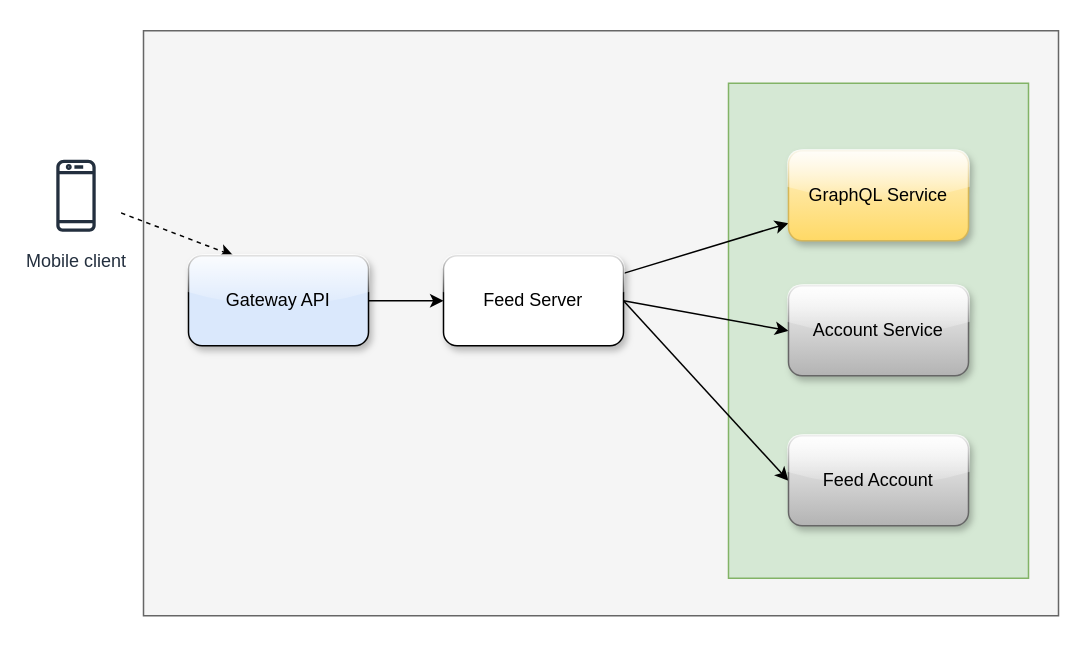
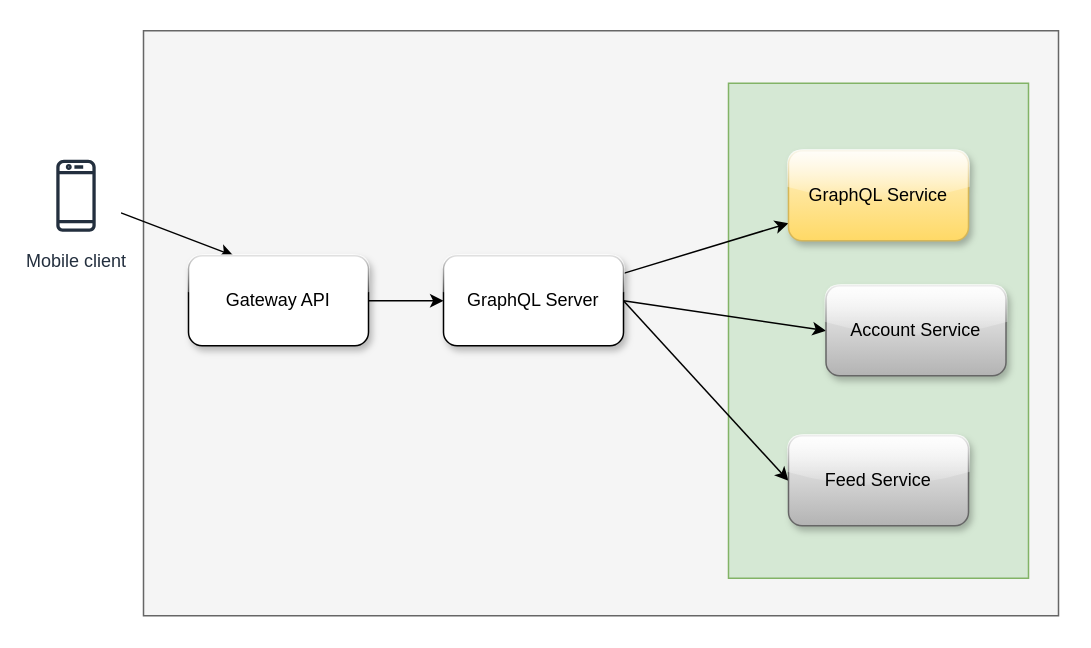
  <mxCell id="0" />
  <mxCell id="1" parent="0" />
  <mxCell id="2" value="" style="rounded=0;whiteSpace=wrap;html=1;fillColor=#f5f5f5;strokeColor=#666666;gradientColor=none;" vertex="1" parent="1"><mxGeometry x="95" y="20" width="610" height="390" as="geometry" /></mxCell>
  <mxCell id="3" value="" style="rounded=0;whiteSpace=wrap;html=1;fillColor=#d5e8d4;strokeColor=#82b366;" vertex="1" parent="1"><mxGeometry x="485" y="55" width="200" height="330" as="geometry" /></mxCell>
- <mxCell id="4" style="rounded=0;orthogonalLoop=1;jettySize=auto;html=1;entryX=0.25;entryY=0;entryDx=0;entryDy=0;dashed=1;" parent="1" source="5" target="11" edge="1"><mxGeometry relative="1" as="geometry" /></mxCell>
+ <mxCell id="4" style="rounded=0;orthogonalLoop=1;jettySize=auto;html=1;entryX=0.25;entryY=0;entryDx=0;entryDy=0;" parent="1" source="5" target="11" edge="1"><mxGeometry relative="1" as="geometry" /></mxCell>
  <mxCell id="5" value="Mobile client" style="sketch=0;outlineConnect=0;fontColor=#232F3E;gradientColor=none;strokeColor=#232F3E;fillColor=#ffffff;dashed=0;verticalLabelPosition=bottom;verticalAlign=top;align=center;html=1;fontSize=12;fontStyle=0;aspect=fixed;shape=mxgraph.aws4.resourceIcon;resIcon=mxgraph.aws4.mobile_client;" parent="1" vertex="1"><mxGeometry x="20" y="100" width="60" height="60" as="geometry" /></mxCell>
  <mxCell id="6" style="rounded=0;orthogonalLoop=1;jettySize=auto;html=1;" parent="1" source="9" target="12" edge="1"><mxGeometry relative="1" as="geometry" /></mxCell>
  <mxCell id="7" style="rounded=0;orthogonalLoop=1;jettySize=auto;html=1;entryX=0;entryY=0.5;entryDx=0;entryDy=0;exitX=1;exitY=0.5;exitDx=0;exitDy=0;" parent="1" source="9" target="13" edge="1"><mxGeometry relative="1" as="geometry" /></mxCell>
  <mxCell id="8" style="rounded=0;orthogonalLoop=1;jettySize=auto;html=1;entryX=0;entryY=0.5;entryDx=0;entryDy=0;exitX=1;exitY=0.5;exitDx=0;exitDy=0;" parent="1" source="9" target="14" edge="1"><mxGeometry relative="1" as="geometry" /></mxCell>
- <mxCell id="9" value="Feed Server" style="rounded=1;whiteSpace=wrap;html=1;glass=1;shadow=1;" parent="1" vertex="1"><mxGeometry x="295" y="170" width="120" height="60" as="geometry" /></mxCell>
+ <mxCell id="9" value="GraphQL Server" style="rounded=1;whiteSpace=wrap;html=1;glass=1;shadow=1;" parent="1" vertex="1"><mxGeometry x="295" y="170" width="120" height="60" as="geometry" /></mxCell>
  <mxCell id="10" style="edgeStyle=orthogonalEdgeStyle;rounded=0;orthogonalLoop=1;jettySize=auto;html=1;" parent="1" source="11" target="9" edge="1"><mxGeometry relative="1" as="geometry" /></mxCell>
- <mxCell id="11" value="Gateway API" style="rounded=1;whiteSpace=wrap;html=1;glass=1;shadow=1;fillColor=#dae8fc;" parent="1" vertex="1"><mxGeometry x="125" y="170" width="120" height="60" as="geometry" /></mxCell>
+ <mxCell id="11" value="Gateway API" style="rounded=1;whiteSpace=wrap;html=1;glass=1;shadow=1;" parent="1" vertex="1"><mxGeometry x="125" y="170" width="120" height="60" as="geometry" /></mxCell>
  <mxCell id="12" value="GraphQL Service" style="rounded=1;whiteSpace=wrap;html=1;glass=1;shadow=1;fillColor=#fff2cc;gradientColor=#ffd966;strokeColor=#d6b656;" parent="1" vertex="1"><mxGeometry x="525" y="100" width="120" height="60" as="geometry" /></mxCell>
- <mxCell id="13" value="Account Service" style="rounded=1;whiteSpace=wrap;html=1;glass=1;shadow=1;fillColor=#f5f5f5;gradientColor=#b3b3b3;strokeColor=#666666;" parent="1" vertex="1"><mxGeometry x="525" y="190" width="120" height="60" as="geometry" /></mxCell>
- <mxCell id="14" value="Feed Account" style="rounded=1;whiteSpace=wrap;html=1;glass=1;shadow=1;fillColor=#f5f5f5;gradientColor=#b3b3b3;strokeColor=#666666;" parent="1" vertex="1"><mxGeometry x="525" y="290" width="120" height="60" as="geometry" /></mxCell>
+ <mxCell id="13" value="Account Service" style="rounded=1;whiteSpace=wrap;html=1;glass=1;shadow=1;fillColor=#f5f5f5;gradientColor=#b3b3b3;strokeColor=#666666;" parent="1" vertex="1"><mxGeometry x="550" y="190" width="120" height="60" as="geometry" /></mxCell>
+ <mxCell id="14" value="Feed Service" style="rounded=1;whiteSpace=wrap;html=1;glass=1;shadow=1;fillColor=#f5f5f5;gradientColor=#b3b3b3;strokeColor=#666666;" parent="1" vertex="1"><mxGeometry x="525" y="290" width="120" height="60" as="geometry" /></mxCell>
